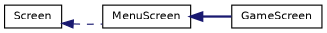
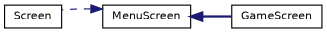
  digraph {
    rankdir=LR
    node [color=black fillcolor=white fontname=Helvetica fontsize=10 shape=record style=filled]
    edge [color=midnightblue dir=back fontname=Helvetica fontsize=10 labelfontname=Helvetica labelfontsize=10]
    n1 [height=0.2 label=Screen width=0.4]
    n2 [height=0.2 label=MenuScreen width=0.4]
    n3 [height=0.2 label=GameScreen width=0.4]
-   n1 -> n2 [style=dashed]
+   n2 -> n1 [style=dashed]
    n2 -> n3 [style=bold]
  }
